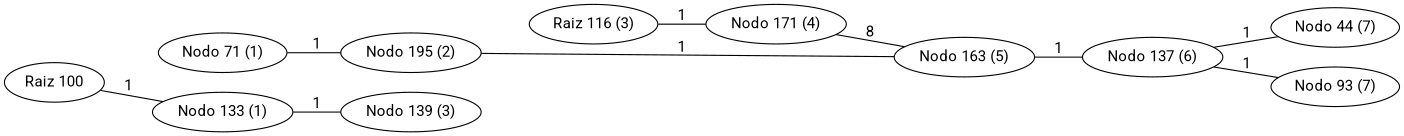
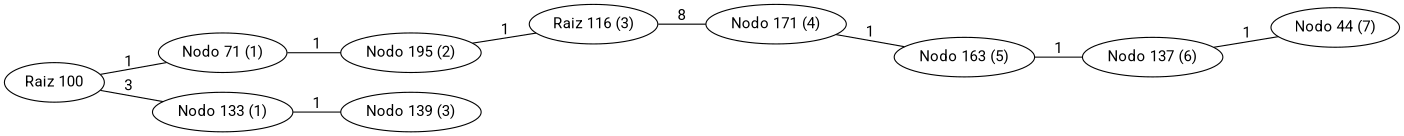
  graph {
    fontname=Roboto
    rankdir=LR
    node [fontname=Roboto]
    edge [fontname=Roboto]
    n1 [label="Raiz 100"]
    n2 [label="Nodo 71 (1)"]
    n3 [label="Nodo 133 (1)"]
    n4 [label="Nodo 195 (2)"]
    n5 [label="Nodo 139 (3)"]
    n6 [label="Raiz 116 (3)"]
    n7 [label="Nodo 171 (4)"]
    n8 [label="Nodo 163 (5)"]
    n9 [label="Nodo 137 (6)"]
    n10 [label="Nodo 44 (7)"]
-   n11 [label="Nodo 93 (7)"]
-   n1 -- n3 [label=1]
+   n1 -- n2 [label=1]
+   n1 -- n3 [label=3]
    n2 -- n4 [label=1]
    n3 -- n5 [label=1]
-   n4 -- n8 [label=1]
-   n6 -- n7 [label=1]
-   n7 -- n8 [label=8]
+   n4 -- n6 [label=1]
+   n6 -- n7 [label=8]
+   n7 -- n8 [label=1]
    n8 -- n9 [label=1]
    n9 -- n10 [label=1]
-   n9 -- n11 [label=1]
  }
